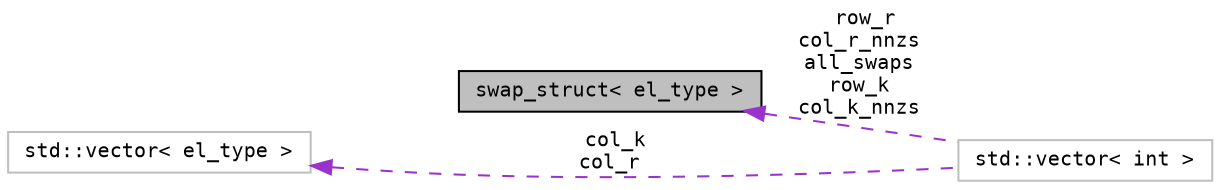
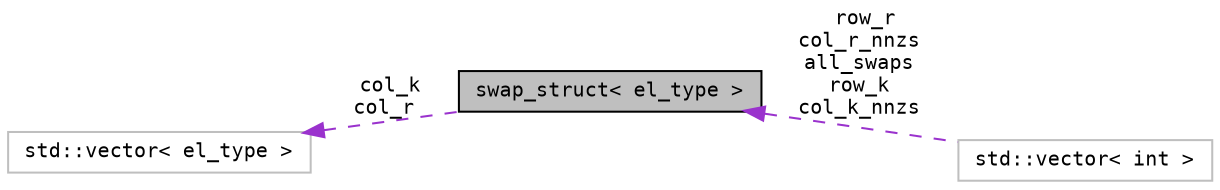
  digraph {
    fontname="DejaVu Sans Mono"
    rankdir=LR
    node [color=grey75 fillcolor=white fontname="DejaVu Sans Mono" fontsize=10 shape=record style=filled]
    edge [color=darkorchid3 dir=back fontname="DejaVu Sans Mono" fontsize=10 labelfontname=Helvetica labelfontsize=10 style=dashed]
    n1 [color=black fillcolor=grey75 fontcolor=black height=0.2 label="swap_struct\< el_type \>" width=0.4]
    n2 [height=0.2 label="std::vector\< int \>" width=0.4]
    n3 [height=0.2 label="std::vector\< el_type \>" width=0.4]
    n1 -> n2 [label=" row_r\ncol_r_nnzs\nall_swaps\nrow_k\ncol_k_nnzs"]
-   n3 -> n2 [label=" col_k\ncol_r"]
+   n3 -> n1 [label=" col_k\ncol_r"]
  }
